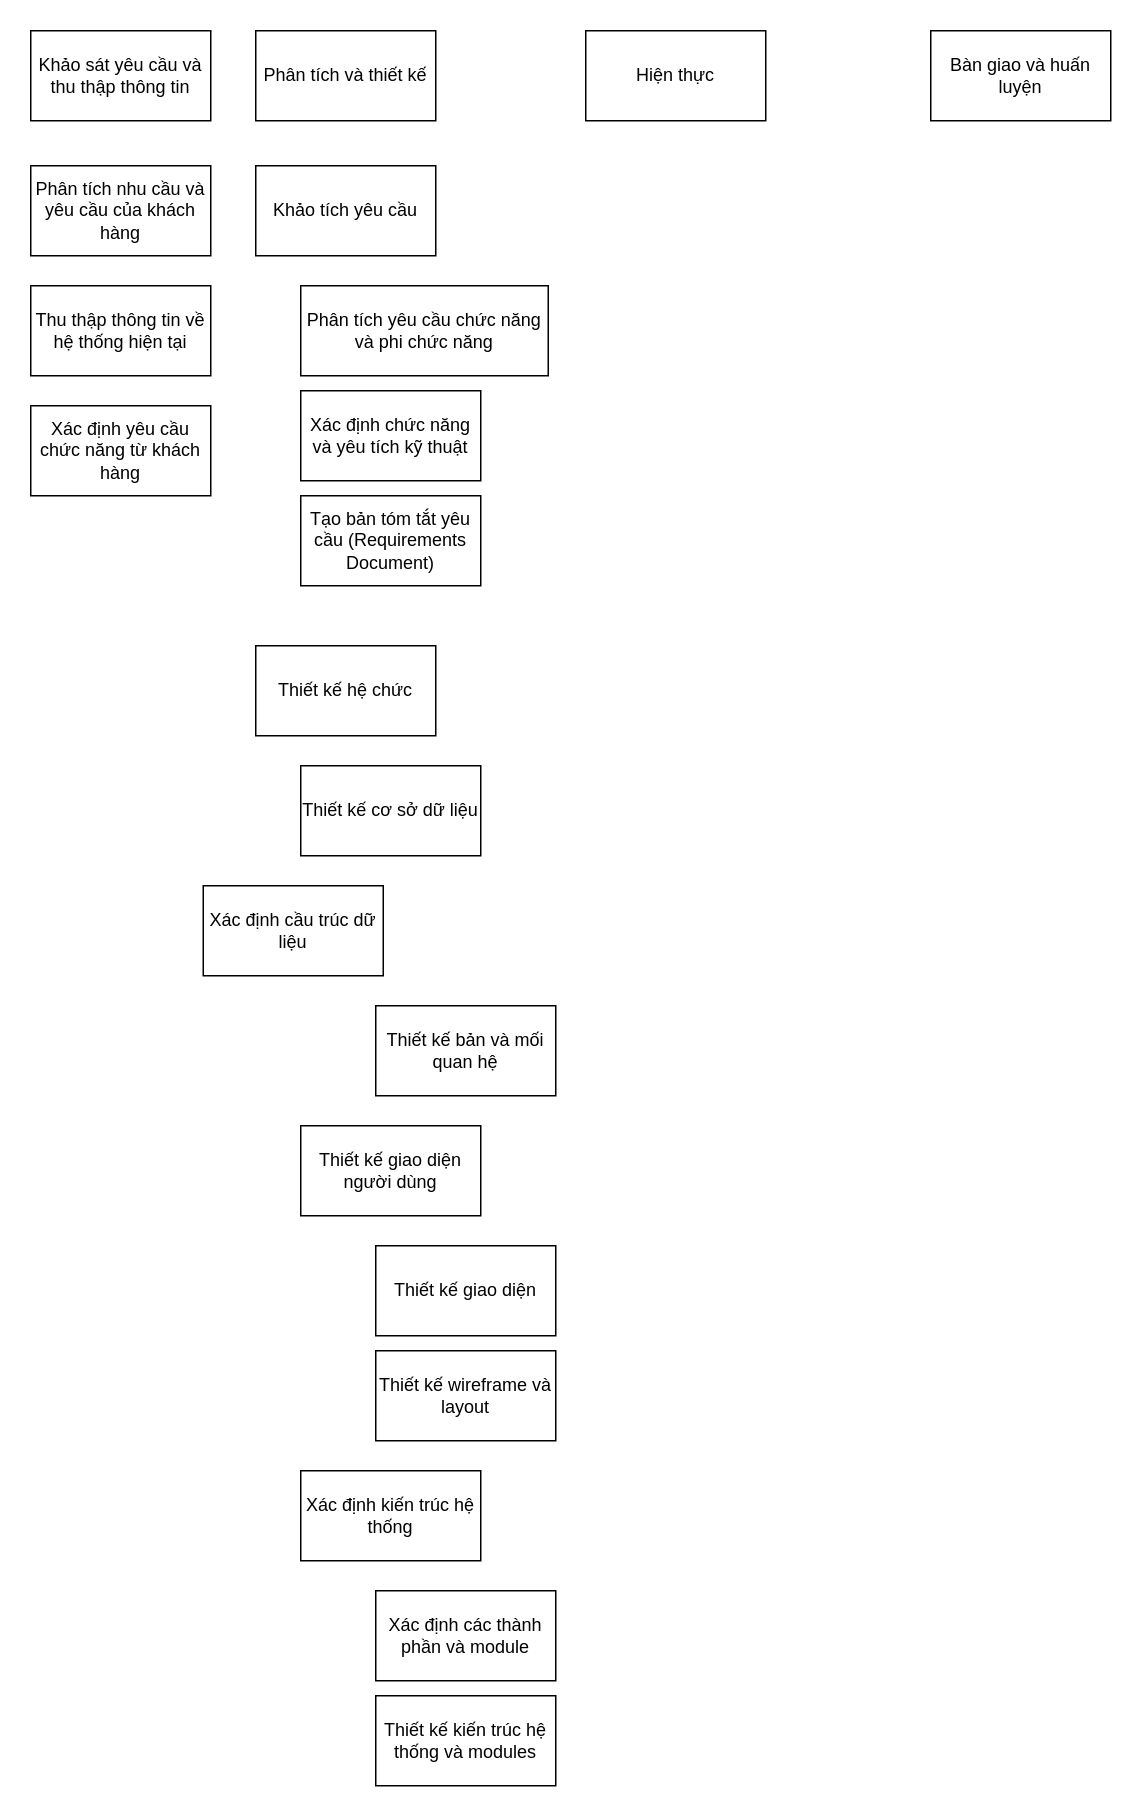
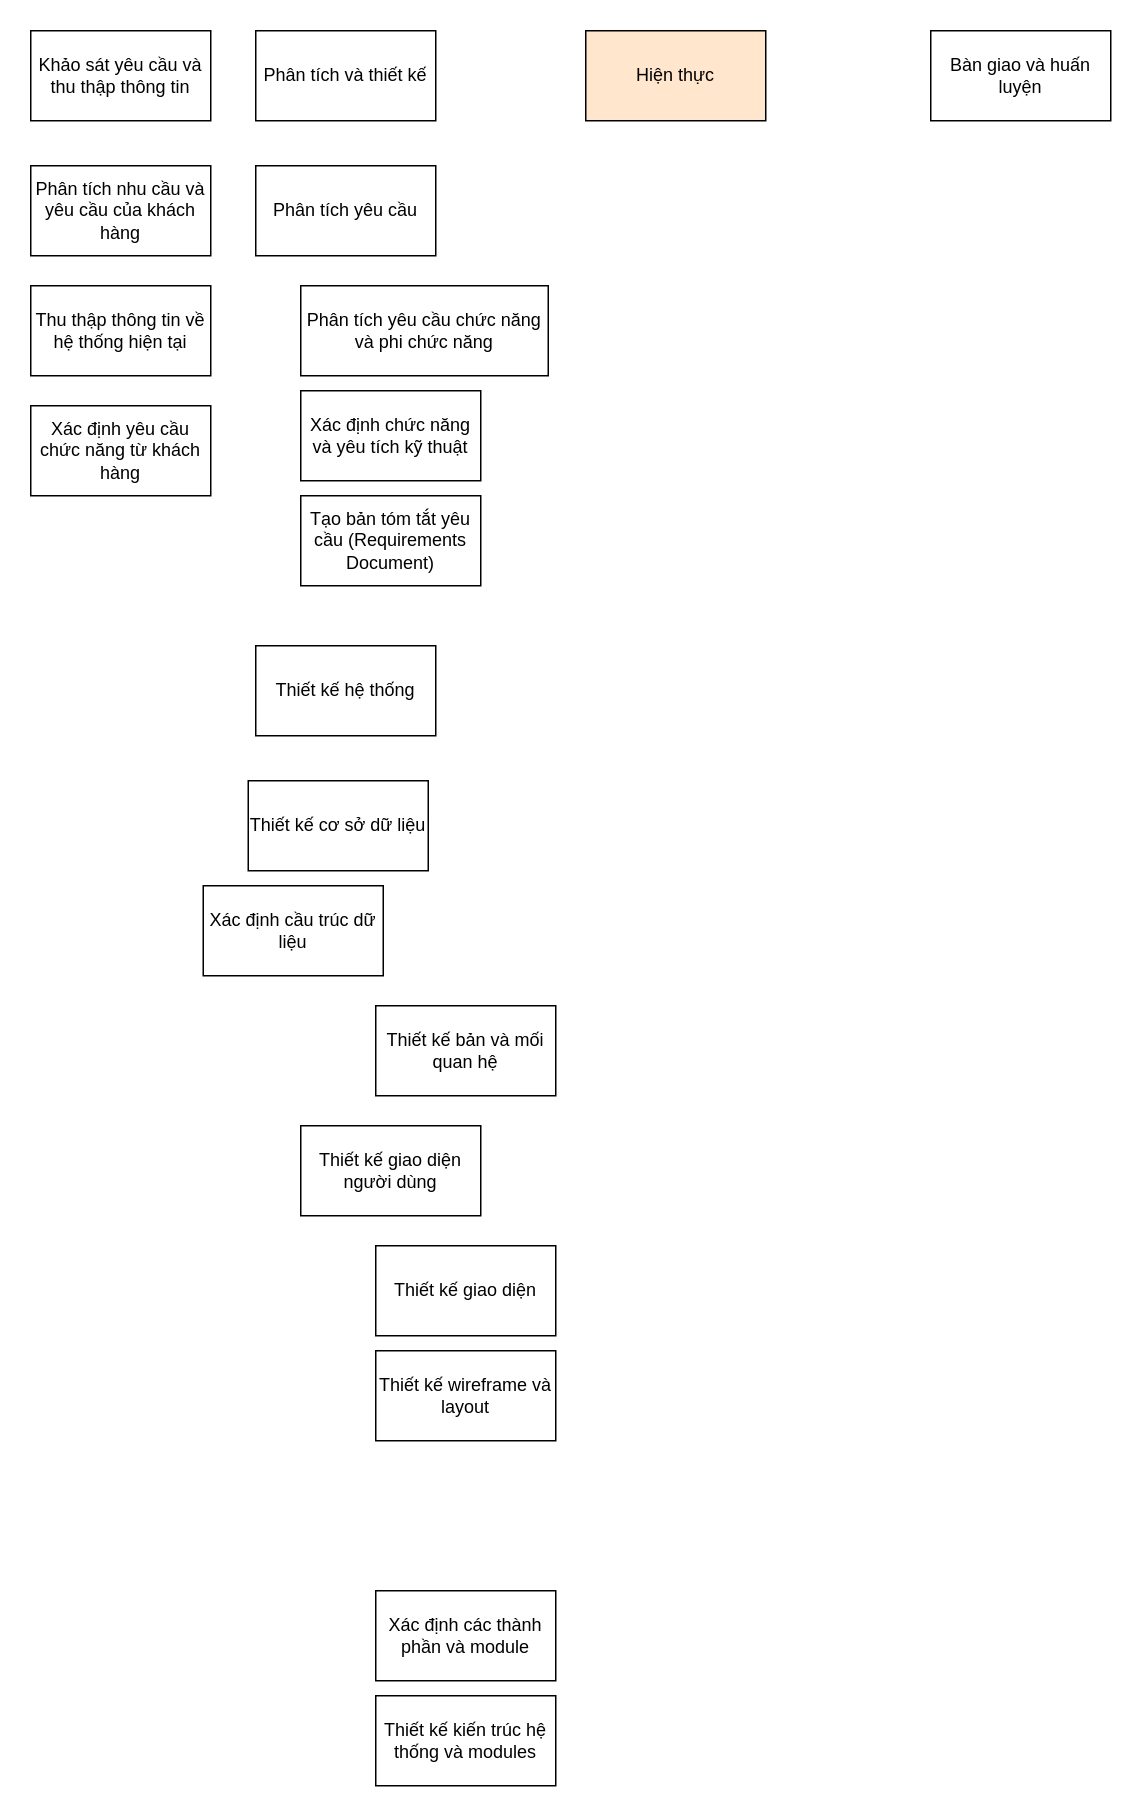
  <mxCell id="0" />
  <mxCell id="1" parent="0" />
  <mxCell id="2" value="Khảo sát yêu cầu và thu thập thông tin" style="rounded=0;whiteSpace=wrap;html=1;" vertex="1" parent="1"><mxGeometry x="20" y="20" width="120" height="60" as="geometry" /></mxCell>
  <mxCell id="3" value="Phân tích và thiết kế" style="rounded=0;whiteSpace=wrap;html=1;" vertex="1" parent="1"><mxGeometry x="170" y="20" width="120" height="60" as="geometry" /></mxCell>
- <mxCell id="4" value="Hiện thực" style="rounded=0;whiteSpace=wrap;html=1;" vertex="1" parent="1"><mxGeometry x="390" y="20" width="120" height="60" as="geometry" /></mxCell>
+ <mxCell id="4" value="Hiện thực" style="rounded=0;whiteSpace=wrap;html=1;fillColor=#ffe6cc;" vertex="1" parent="1"><mxGeometry x="390" y="20" width="120" height="60" as="geometry" /></mxCell>
  <mxCell id="5" value="Bàn giao và huấn luyện" style="rounded=0;whiteSpace=wrap;html=1;" vertex="1" parent="1"><mxGeometry x="620" y="20" width="120" height="60" as="geometry" /></mxCell>
  <mxCell id="6" value="Phân tích nhu cầu và yêu cầu của khách hàng" style="rounded=0;whiteSpace=wrap;html=1;" vertex="1" parent="1"><mxGeometry x="20" y="110" width="120" height="60" as="geometry" /></mxCell>
  <mxCell id="7" value="Thu thập thông tin về hệ thống hiện tại" style="rounded=0;whiteSpace=wrap;html=1;" vertex="1" parent="1"><mxGeometry x="20" y="190" width="120" height="60" as="geometry" /></mxCell>
  <mxCell id="8" value="Xác định yêu cầu chức năng từ khách hàng" style="rounded=0;whiteSpace=wrap;html=1;" vertex="1" parent="1"><mxGeometry x="20" y="270" width="120" height="60" as="geometry" /></mxCell>
- <mxCell id="9" value="Khảo tích yêu cầu" style="rounded=0;whiteSpace=wrap;html=1;" vertex="1" parent="1"><mxGeometry x="170" y="110" width="120" height="60" as="geometry" /></mxCell>
+ <mxCell id="9" value="Phân tích yêu cầu" style="rounded=0;whiteSpace=wrap;html=1;" vertex="1" parent="1"><mxGeometry x="170" y="110" width="120" height="60" as="geometry" /></mxCell>
  <mxCell id="10" value="Phân tích yêu cầu chức năng và phi chức năng" style="rounded=0;whiteSpace=wrap;html=1;" vertex="1" parent="1"><mxGeometry x="200" y="190" width="165" height="60" as="geometry" /></mxCell>
  <mxCell id="11" value="Xác định chức năng và yêu tích kỹ thuật" style="rounded=0;whiteSpace=wrap;html=1;" vertex="1" parent="1"><mxGeometry y="260" width="120" height="60" as="geometry" x="200" /></mxCell>
  <mxCell id="12" value="Tạo bản tóm tắt yêu cầu (Requirements Document)" style="rounded=0;whiteSpace=wrap;html=1;" vertex="1" parent="1"><mxGeometry y="330" width="120" height="60" as="geometry" x="200" /></mxCell>
- <mxCell id="13" value="Thiết kế hệ chức" style="rounded=0;whiteSpace=wrap;html=1;" vertex="1" parent="1"><mxGeometry x="170" y="430" width="120" height="60" as="geometry" /></mxCell>
- <mxCell id="14" value="Thiết kế cơ sở dữ liệu" style="rounded=0;whiteSpace=wrap;html=1;" vertex="1" parent="1"><mxGeometry y="510" width="120" height="60" as="geometry" x="200" /></mxCell>
+ <mxCell id="13" value="Thiết kế hệ thống" style="rounded=0;whiteSpace=wrap;html=1;" vertex="1" parent="1"><mxGeometry x="170" y="430" width="120" height="60" as="geometry" /></mxCell>
+ <mxCell id="14" value="Thiết kế cơ sở dữ liệu" style="rounded=0;whiteSpace=wrap;html=1;" vertex="1" parent="1"><mxGeometry x="165" y="520" width="120" height="60" as="geometry" /></mxCell>
  <mxCell id="15" value="Xác định cầu trúc dữ liệu" style="rounded=0;whiteSpace=wrap;html=1;" vertex="1" parent="1"><mxGeometry x="135" y="590" width="120" height="60" as="geometry" /></mxCell>
  <mxCell id="16" value="Thiết kế bản và mối quan hệ" style="rounded=0;whiteSpace=wrap;html=1;" vertex="1" parent="1"><mxGeometry x="250" y="670" width="120" height="60" as="geometry" /></mxCell>
  <mxCell id="17" value="Thiết kế giao diện người dùng" style="rounded=0;whiteSpace=wrap;html=1;" vertex="1" parent="1"><mxGeometry y="750" width="120" height="60" as="geometry" x="200" /></mxCell>
  <mxCell id="18" value="Thiết kế giao diện" style="rounded=0;whiteSpace=wrap;html=1;" vertex="1" parent="1"><mxGeometry x="250" y="830" width="120" height="60" as="geometry" /></mxCell>
  <mxCell id="19" value="Thiết kế wireframe và layout" style="rounded=0;whiteSpace=wrap;html=1;" vertex="1" parent="1"><mxGeometry x="250" y="900" width="120" height="60" as="geometry" /></mxCell>
- <mxCell id="20" value="Xác định kiến trúc hệ thống" style="rounded=0;whiteSpace=wrap;html=1;" vertex="1" parent="1"><mxGeometry y="980" width="120" height="60" as="geometry" x="200" /></mxCell>
  <mxCell id="21" value="Xác định các thành phần và module" style="rounded=0;whiteSpace=wrap;html=1;" vertex="1" parent="1"><mxGeometry x="250" y="1060" width="120" height="60" as="geometry" /></mxCell>
  <mxCell id="22" value="Thiết kế kiến trúc hệ thống và modules" style="rounded=0;whiteSpace=wrap;html=1;" vertex="1" parent="1"><mxGeometry x="250" y="1130" width="120" height="60" as="geometry" /></mxCell>
